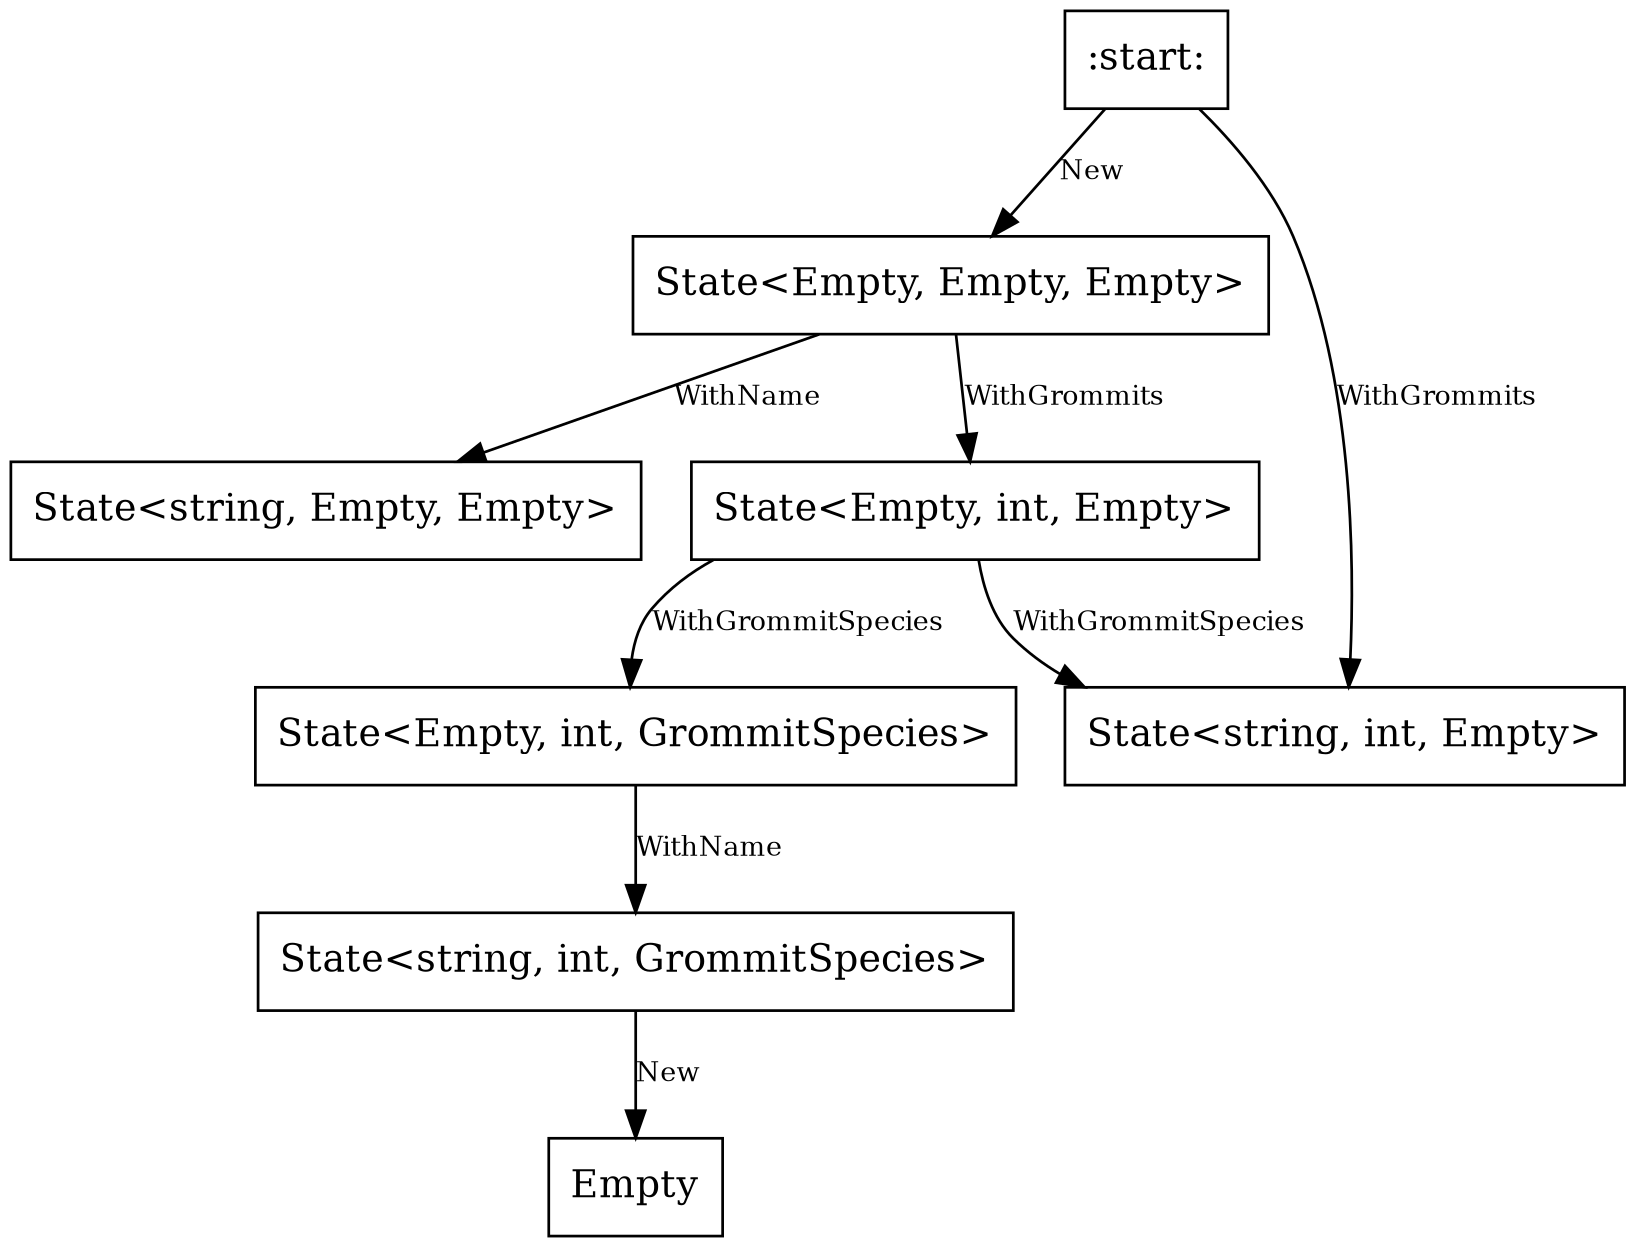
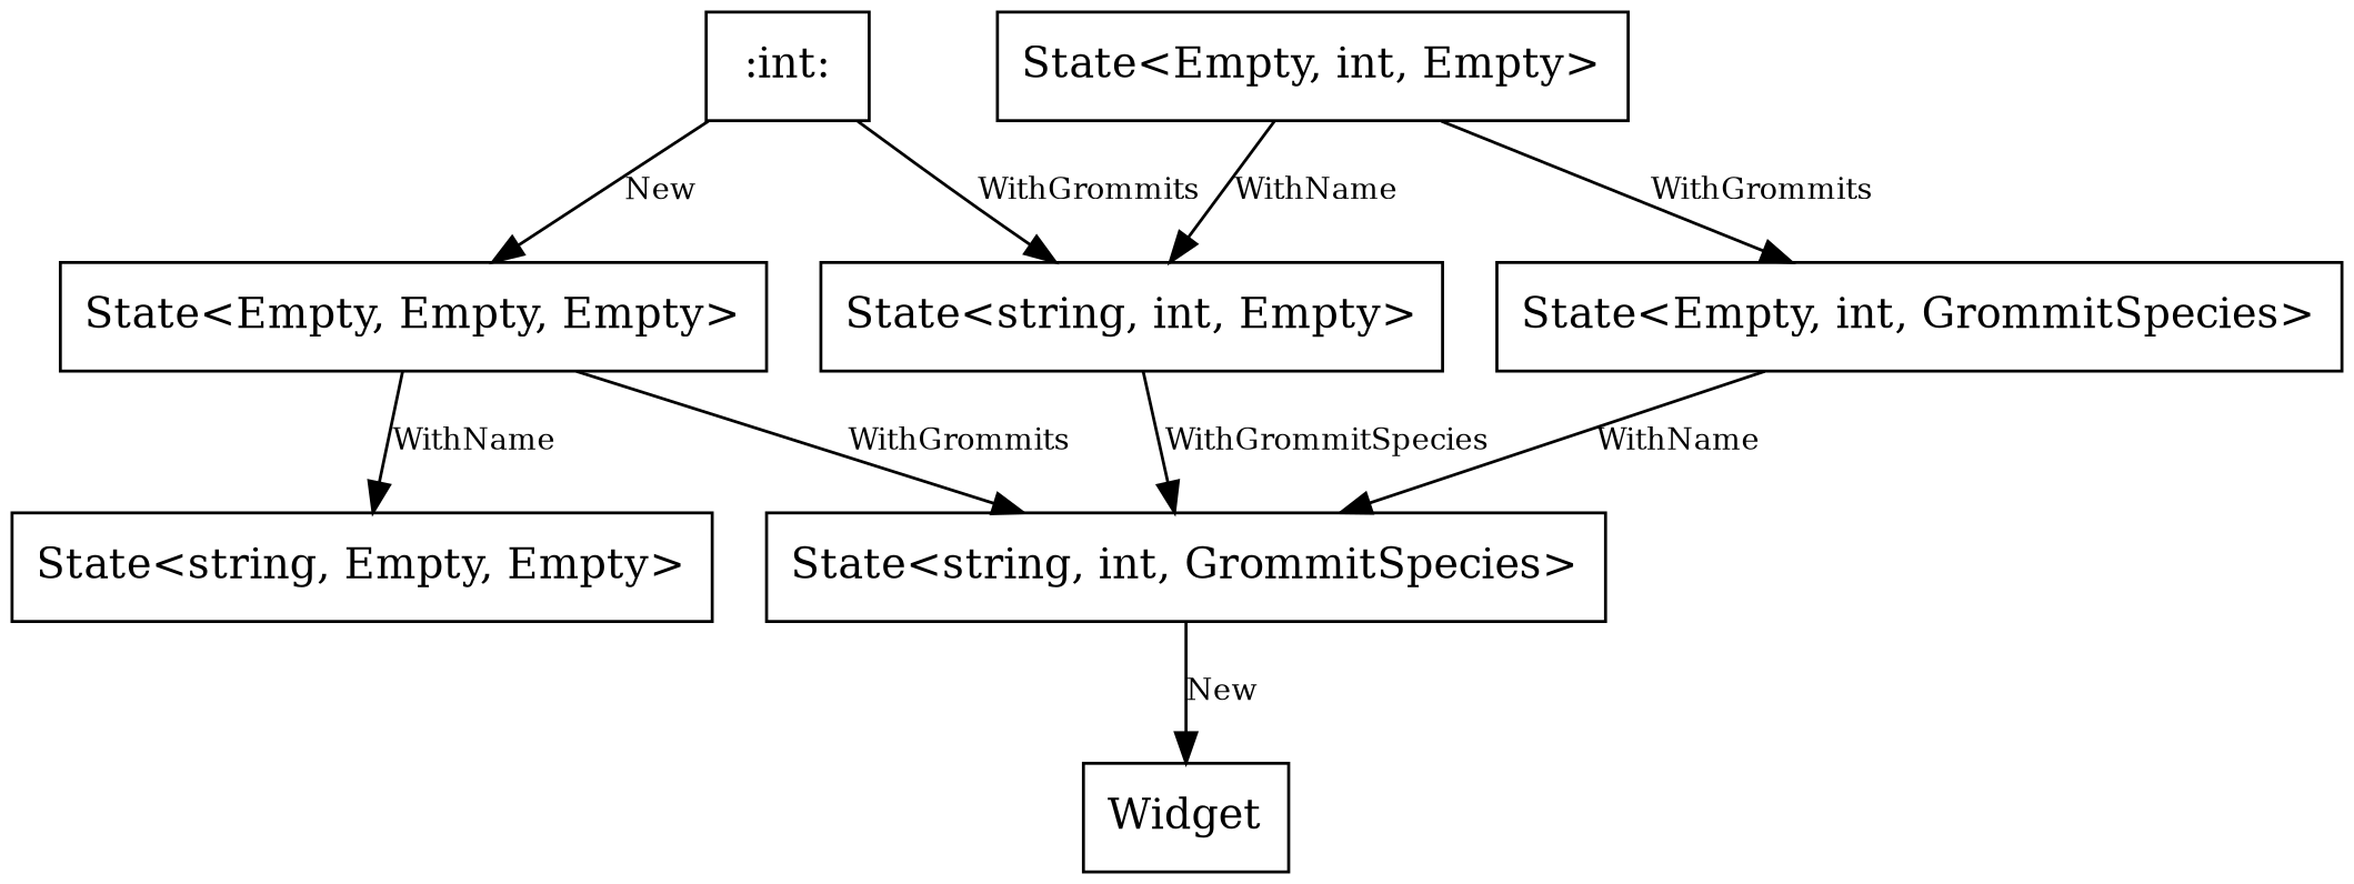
  digraph {
    node [shape=rect]
    edge [fontsize=10]
-   ":start:"
+   ":start:" [label=":int:"]
    "State<Empty, Empty, Empty>"
    "State<string, int, Empty>"
    "State<Empty, int, Empty>"
    "State<string, Empty, Empty>"
    "State<Empty, int, GrommitSpecies>"
    "State<string, int, GrommitSpecies>"
-   Widget [label=Empty]
+   Widget
    ":start:" -> "State<Empty, Empty, Empty>" [label=New]
    ":start:" -> "State<string, int, Empty>" [label=WithGrommits]
-   "State<Empty, Empty, Empty>" -> "State<Empty, int, Empty>" [label=WithGrommits]
+   "State<Empty, Empty, Empty>" -> "State<string, int, GrommitSpecies>" [label=WithGrommits]
    "State<Empty, Empty, Empty>" -> "State<string, Empty, Empty>" [label=WithName]
-   "State<Empty, int, Empty>" -> "State<string, int, Empty>" [label=WithGrommitSpecies]
-   "State<Empty, int, Empty>" -> "State<Empty, int, GrommitSpecies>" [label=WithGrommitSpecies]
+   "State<string, int, Empty>" -> "State<string, int, GrommitSpecies>" [label=WithGrommitSpecies]
+   "State<Empty, int, Empty>" -> "State<string, int, Empty>" [label=WithName]
+   "State<Empty, int, Empty>" -> "State<Empty, int, GrommitSpecies>" [label=WithGrommits]
    "State<Empty, int, GrommitSpecies>" -> "State<string, int, GrommitSpecies>" [label=WithName]
    "State<string, int, GrommitSpecies>" -> Widget [label=New]
  }
